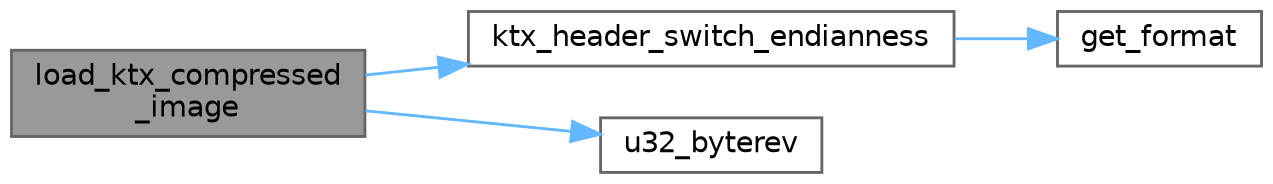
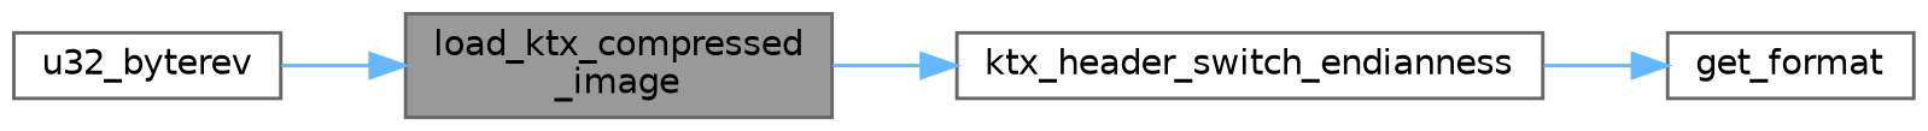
  digraph {
    rankdir=LR
    node [color=grey40 fillcolor=white fontname=Helvetica fontsize=10 shape=box style=filled]
    edge [color=steelblue1 fontname=Helvetica fontsize=10 labelfontname=Helvetica labelfontsize=10 style=solid]
    n1 [color=gray40 fillcolor=grey60 fontcolor=black height=0.2 label="load_ktx_compressed\l_image" width=0.4]
    n2 [height=0.2 label=ktx_header_switch_endianness width=0.4]
    n3 [height=0.2 label=u32_byterev width=0.4]
    n4 [height=0.2 label=get_format width=0.4]
    n1 -> n2
-   n1 -> n3
+   n3 -> n1
    n2 -> n4
  }
